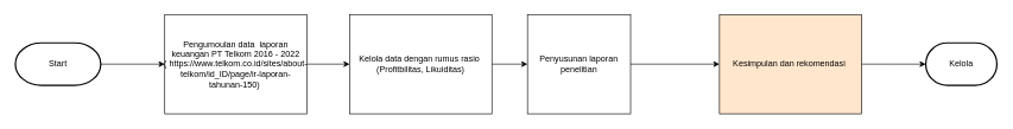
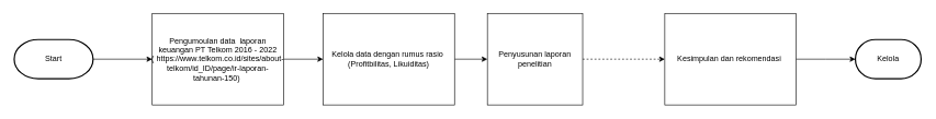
  <mxCell id="0" />
  <mxCell id="1" parent="0" />
  <mxCell id="2" value="Kelola" style="strokeWidth=2;html=1;shape=mxgraph.flowchart.terminator;whiteSpace=wrap;" vertex="1" parent="1"><mxGeometry x="1300" y="60" width="100" height="60" as="geometry" /></mxCell>
  <mxCell id="3" style="edgeStyle=orthogonalEdgeStyle;rounded=0;orthogonalLoop=1;jettySize=auto;html=1;entryX=0;entryY=0.5;entryDx=0;entryDy=0;" edge="1" parent="1" source="4" target="6"><mxGeometry relative="1" as="geometry" /></mxCell>
  <mxCell id="4" value="Start" style="strokeWidth=2;html=1;shape=mxgraph.flowchart.terminator;whiteSpace=wrap;" vertex="1" parent="1"><mxGeometry x="20" y="60" width="120" height="60" as="geometry" /></mxCell>
  <mxCell id="5" style="edgeStyle=orthogonalEdgeStyle;rounded=0;orthogonalLoop=1;jettySize=auto;html=1;" edge="1" parent="1" source="6" target="11"><mxGeometry relative="1" as="geometry" /></mxCell>
  <mxCell id="6" value="Pengumoulan data&amp;nbsp; laporan keuangan PT Telkom 2016 - 2022&lt;br&gt;(&amp;nbsp;https://www.telkom.co.id/sites/about-telkom/id_ID/page/ir-laporan-tahunan-150)&amp;nbsp;&lt;div style=&quot;text-align: justify;&quot;&gt;&lt;/div&gt;" style="rounded=0;whiteSpace=wrap;html=1;" vertex="1" parent="1"><mxGeometry x="230" y="20" width="200" height="140" as="geometry" /></mxCell>
- <mxCell id="7" value="Kesimpulan dan rekomendasi&amp;nbsp;" style="rounded=0;whiteSpace=wrap;html=1;fillColor=#ffe6cc;" vertex="1" parent="1"><mxGeometry x="1010" y="20" width="200" height="140" as="geometry" /></mxCell>
- <mxCell id="8" style="edgeStyle=orthogonalEdgeStyle;rounded=0;orthogonalLoop=1;jettySize=auto;html=1;entryX=0;entryY=0.5;entryDx=0;entryDy=0;" edge="1" parent="1" source="9" target="7"><mxGeometry relative="1" as="geometry" /></mxCell>
+ <mxCell id="7" value="Kesimpulan dan rekomendasi&amp;nbsp;" style="rounded=0;whiteSpace=wrap;html=1;" vertex="1" parent="1"><mxGeometry x="1010" y="20" width="200" height="140" as="geometry" /></mxCell>
+ <mxCell id="8" style="edgeStyle=orthogonalEdgeStyle;rounded=0;orthogonalLoop=1;jettySize=auto;html=1;entryX=0;entryY=0.5;entryDx=0;entryDy=0;dashed=1;" edge="1" parent="1" source="9" target="7"><mxGeometry relative="1" as="geometry" /></mxCell>
  <mxCell id="9" value="Penyusunan laporan penelitian" style="rounded=0;whiteSpace=wrap;html=1;" vertex="1" parent="1"><mxGeometry x="740" y="20" width="145" height="140" as="geometry" /></mxCell>
  <mxCell id="10" style="edgeStyle=orthogonalEdgeStyle;rounded=0;orthogonalLoop=1;jettySize=auto;html=1;entryX=0;entryY=0.5;entryDx=0;entryDy=0;" edge="1" parent="1" source="11" target="9"><mxGeometry relative="1" as="geometry" /></mxCell>
  <mxCell id="11" value="Kelola data dengan rumus rasio&amp;nbsp;&lt;br&gt;(Profitbilitas, Likuiditas)" style="rounded=0;whiteSpace=wrap;html=1;" vertex="1" parent="1"><mxGeometry x="490" y="20" width="200" height="140" as="geometry" /></mxCell>
  <mxCell id="12" style="edgeStyle=orthogonalEdgeStyle;rounded=0;orthogonalLoop=1;jettySize=auto;html=1;" edge="1" parent="1" source="7"><mxGeometry relative="1" as="geometry"><mxPoint x="1300" y="90" as="targetPoint" /></mxGeometry></mxCell>
